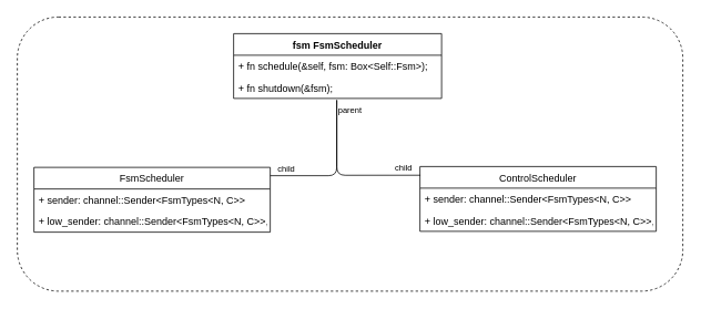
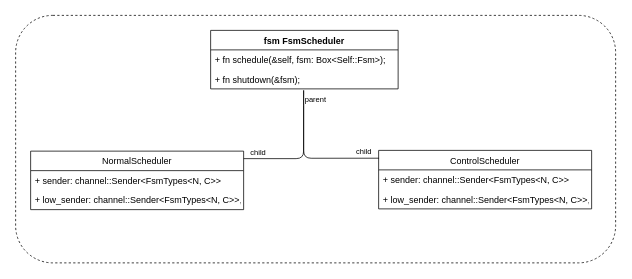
  <mxCell id="0" />
  <mxCell id="1" parent="0" />
  <mxCell id="2" value="" style="endArrow=none;html=1;edgeStyle=orthogonalEdgeStyle;entryX=1;entryY=0.5;entryDx=0;entryDy=0;" diagramCategory="uml" diagramName="Association1" edge="1" parent="1"><mxGeometry relative="1" as="geometry"><mxPoint x="404" y="120" as="sourcePoint" /><mxPoint x="324" y="211" as="targetPoint" /><Array as="points"><mxPoint x="404" y="130" /><mxPoint x="404" y="215" /></Array></mxGeometry></mxCell>
  <mxCell id="3" value="" style="resizable=0;html=1;align=left;verticalAlign=bottom;labelBackgroundColor=#ffffff;fontSize=10;" connectable="0" vertex="1" parent="2"><mxGeometry x="-1" relative="1" as="geometry" /></mxCell>
  <mxCell id="4" value="child" style="resizable=0;html=1;align=right;verticalAlign=bottom;labelBackgroundColor=#ffffff;fontSize=10;" connectable="0" vertex="1" parent="2"><mxGeometry x="1" relative="1" as="geometry"><mxPoint x="30.09" y="-1" as="offset" /></mxGeometry></mxCell>
  <mxCell id="5" value="" style="endArrow=none;html=1;edgeStyle=orthogonalEdgeStyle;entryX=0.002;entryY=0.134;entryDx=0;entryDy=0;entryPerimeter=0;" diagramCategory="uml" diagramName="Association1" edge="1" parent="1" target="11"><mxGeometry relative="1" as="geometry"><mxPoint x="404" y="120" as="sourcePoint" /><mxPoint x="504" y="205" as="targetPoint" /><Array as="points"><mxPoint x="404" y="211" /><mxPoint x="505" y="211" /></Array></mxGeometry></mxCell>
  <mxCell id="6" value="parent" style="resizable=0;html=1;align=left;verticalAlign=bottom;labelBackgroundColor=#ffffff;fontSize=10;" connectable="0" vertex="1" parent="5"><mxGeometry x="-1" relative="1" as="geometry"><mxPoint y="20" as="offset" /></mxGeometry></mxCell>
  <mxCell id="7" value="child" style="resizable=0;html=1;align=right;verticalAlign=bottom;labelBackgroundColor=#ffffff;fontSize=10;" connectable="0" vertex="1" parent="5"><mxGeometry x="1" relative="1" as="geometry"><mxPoint x="-9.9" y="-1" as="offset" /></mxGeometry></mxCell>
- <mxCell id="8" value="FsmScheduler" style="swimlane;fontStyle=0;childLayout=stackLayout;horizontal=1;startSize=26;fillColor=none;horizontalStack=0;resizeParent=1;resizeParentMax=0;resizeLast=0;collapsible=1;marginBottom=0;" diagramCategory="uml" diagramName="Class2" vertex="1" parent="1"><mxGeometry x="40" y="201" width="284" height="78" as="geometry" /></mxCell>
+ <mxCell id="8" value="NormalScheduler" style="swimlane;fontStyle=0;childLayout=stackLayout;horizontal=1;startSize=26;fillColor=none;horizontalStack=0;resizeParent=1;resizeParentMax=0;resizeLast=0;collapsible=1;marginBottom=0;" diagramCategory="uml" diagramName="Class2" vertex="1" parent="1"><mxGeometry x="40" y="201" width="284" height="78" as="geometry" /></mxCell>
  <mxCell id="9" value="+ sender: channel::Sender&lt;FsmTypes&lt;N, C&gt;&gt;" style="text;strokeColor=none;fillColor=none;align=left;verticalAlign=top;spacingLeft=4;spacingRight=4;overflow=hidden;rotatable=0;points=[[0,0.5],[1,0.5]];portConstraint=eastwest;" vertex="1" parent="8"><mxGeometry y="26" width="284" height="26" as="geometry" /></mxCell>
  <mxCell id="10" value="+ low_sender: channel::Sender&lt;FsmTypes&lt;N, C&gt;&gt;," style="text;strokeColor=none;fillColor=none;align=left;verticalAlign=top;spacingLeft=4;spacingRight=4;overflow=hidden;rotatable=0;points=[[0,0.5],[1,0.5]];portConstraint=eastwest;" vertex="1" parent="8"><mxGeometry y="52" width="284" height="26" as="geometry" /></mxCell>
  <mxCell id="11" value="ControlScheduler" style="swimlane;fontStyle=0;childLayout=stackLayout;horizontal=1;startSize=26;fillColor=none;horizontalStack=0;resizeParent=1;resizeParentMax=0;resizeLast=0;collapsible=1;marginBottom=0;" diagramCategory="uml" diagramName="Class2" vertex="1" parent="1"><mxGeometry x="504" y="200" width="284" height="78" as="geometry" /></mxCell>
  <mxCell id="12" value="+ sender: channel::Sender&lt;FsmTypes&lt;N, C&gt;&gt;" style="text;strokeColor=none;fillColor=none;align=left;verticalAlign=top;spacingLeft=4;spacingRight=4;overflow=hidden;rotatable=0;points=[[0,0.5],[1,0.5]];portConstraint=eastwest;" vertex="1" parent="11"><mxGeometry y="26" width="284" height="26" as="geometry" /></mxCell>
  <mxCell id="13" value="+ low_sender: channel::Sender&lt;FsmTypes&lt;N, C&gt;&gt;," style="text;strokeColor=none;fillColor=none;align=left;verticalAlign=top;spacingLeft=4;spacingRight=4;overflow=hidden;rotatable=0;points=[[0,0.5],[1,0.5]];portConstraint=eastwest;" vertex="1" parent="11"><mxGeometry y="52" width="284" height="26" as="geometry" /></mxCell>
  <mxCell id="14" value="fsm FsmScheduler" style="swimlane;fontStyle=1;align=center;verticalAlign=top;childLayout=stackLayout;horizontal=1;startSize=26;horizontalStack=0;resizeParent=1;resizeParentMax=0;resizeLast=0;collapsible=1;marginBottom=0;" diagramCategory="uml" diagramName="Class" vertex="1" parent="1"><mxGeometry x="280" y="40" width="250" height="78" as="geometry" /></mxCell>
  <mxCell id="15" value="+ fn schedule(&amp;self, fsm: Box&lt;Self::Fsm&gt;);" style="text;strokeColor=none;fillColor=none;align=left;verticalAlign=top;spacingLeft=4;spacingRight=4;overflow=hidden;rotatable=0;points=[[0,0.5],[1,0.5]];portConstraint=eastwest;" vertex="1" parent="14"><mxGeometry y="26" width="250" height="26" as="geometry" /></mxCell>
  <mxCell id="16" value="+ fn shutdown(&amp;fsm);" style="text;strokeColor=none;fillColor=none;align=left;verticalAlign=top;spacingLeft=4;spacingRight=4;overflow=hidden;rotatable=0;points=[[0,0.5],[1,0.5]];portConstraint=eastwest;" vertex="1" parent="14"><mxGeometry y="52" width="250" height="26" as="geometry" /></mxCell>
  <mxCell id="17" value="" style="rounded=1;whiteSpace=wrap;html=1;fillColor=none;dashed=1;" vertex="1" parent="1"><mxGeometry x="20" y="20" width="800" height="330" as="geometry" /></mxCell>
